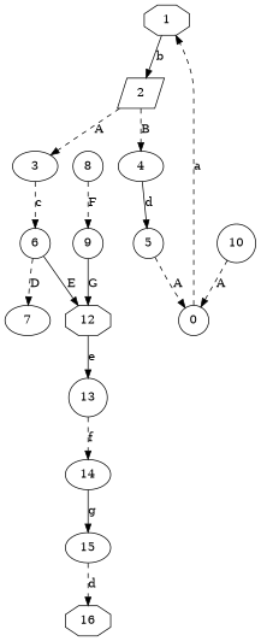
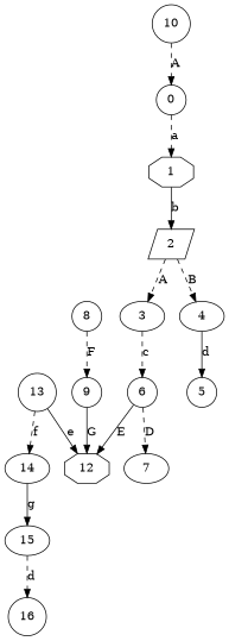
  digraph {
    node [shape=circle]
    edge [style=dashed]
    1 [shape=octagon]
    0
    2 [shape=parallelogram]
    3 [shape=ellipse]
    4 [shape=ellipse]
    6
    5
    7 [shape=ellipse]
    12 [shape=octagon]
    13
    8
    9
    14 [shape=ellipse]
    10
    15 [shape=ellipse]
-   16 [shape=octagon]
+   16
    1 -> 2 [label=b style=solid]
    0 -> 1 [label=a]
    2 -> 3 [label=A]
    2 -> 4 [label=B]
    3 -> 6 [label=c]
    4 -> 5 [label=d style=solid]
    6 -> 7 [label=D]
    6 -> 12 [label=E style=solid]
-   5 -> 0 [label=A]
-   12 -> 13 [label=e style=solid]
+   13 -> 12 [label=e style=solid]
    13 -> 14 [label=f]
    8 -> 9 [label=F]
    9 -> 12 [label=G style=solid]
    14 -> 15 [label=g style=solid]
    10 -> 0 [label=A]
    15 -> 16 [label=d]
  }
